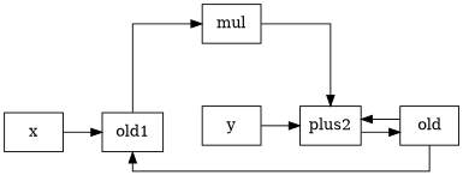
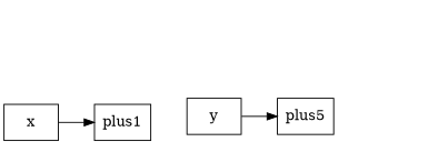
  digraph {
    nodesep=0.8
    rankdir=LR
    splines=ortho
    node [shape=box]
    x
-   plus1 [label=old1]
-   mul
-   plus2
-   old
+   plus1
+   plus2 [label=plus5]
    y
    x -> plus1
-   plus1 -> mul
-   mul -> plus2
-   plus2 -> old
-   old -> plus1
-   old -> plus2
    y -> plus2
  }
